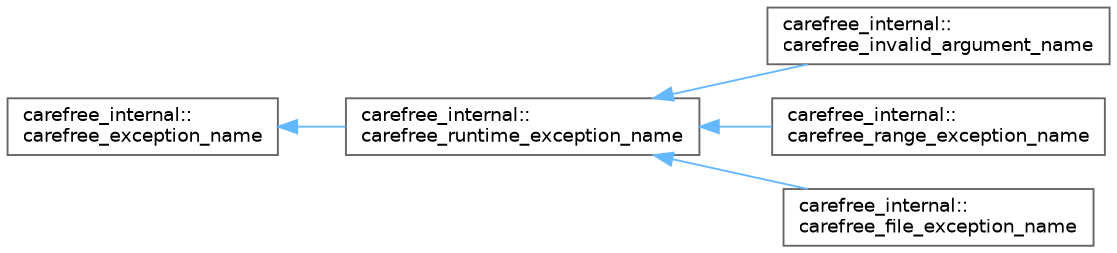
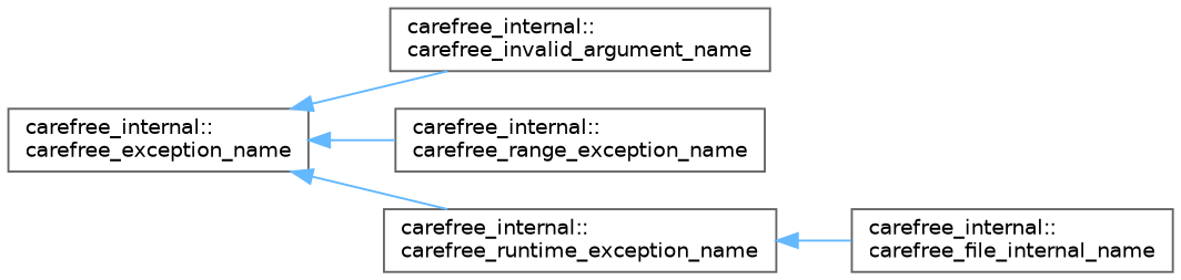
  digraph {
    rankdir=LR
    node [color=grey40 fillcolor=white fontname=Helvetica fontsize=10 shape=box style=filled]
    edge [color=steelblue1 dir=back fontname=Helvetica fontsize=10 labelfontname=Helvetica labelfontsize=10 style=solid]
    n1 [height=0.2 label="carefree_internal::\lcarefree_exception_name" width=0.4]
    n2 [height=0.2 label="carefree_internal::\lcarefree_invalid_argument_name" width=0.4]
    n3 [height=0.2 label="carefree_internal::\lcarefree_range_exception_name" width=0.4]
    n4 [height=0.2 label="carefree_internal::\lcarefree_runtime_exception_name" width=0.4]
-   n5 [height=0.2 label="carefree_internal::\lcarefree_file_exception_name" width=0.4]
-   n4 -> n2
-   n4 -> n3
+   n5 [height=0.2 label="carefree_internal::\lcarefree_file_internal_name" width=0.4]
+   n1 -> n2
+   n1 -> n3
    n1 -> n4
    n4 -> n5
  }
